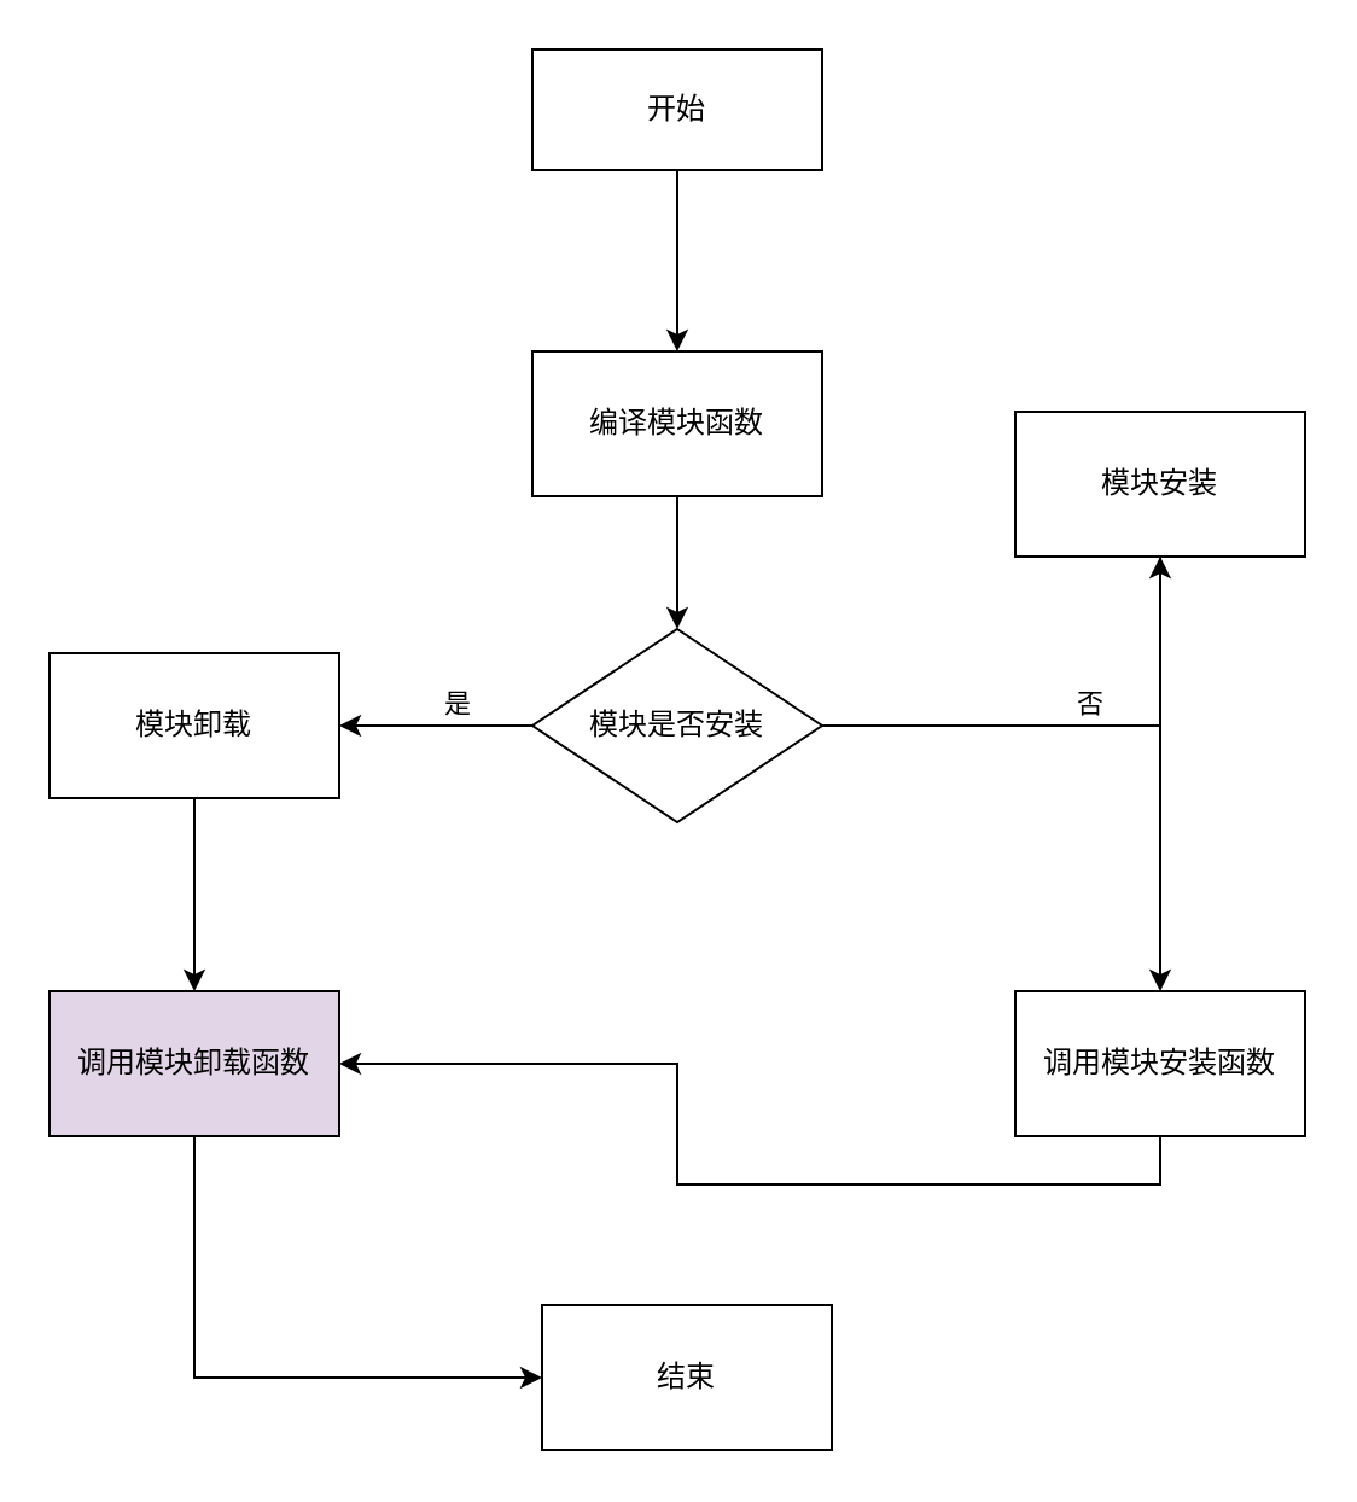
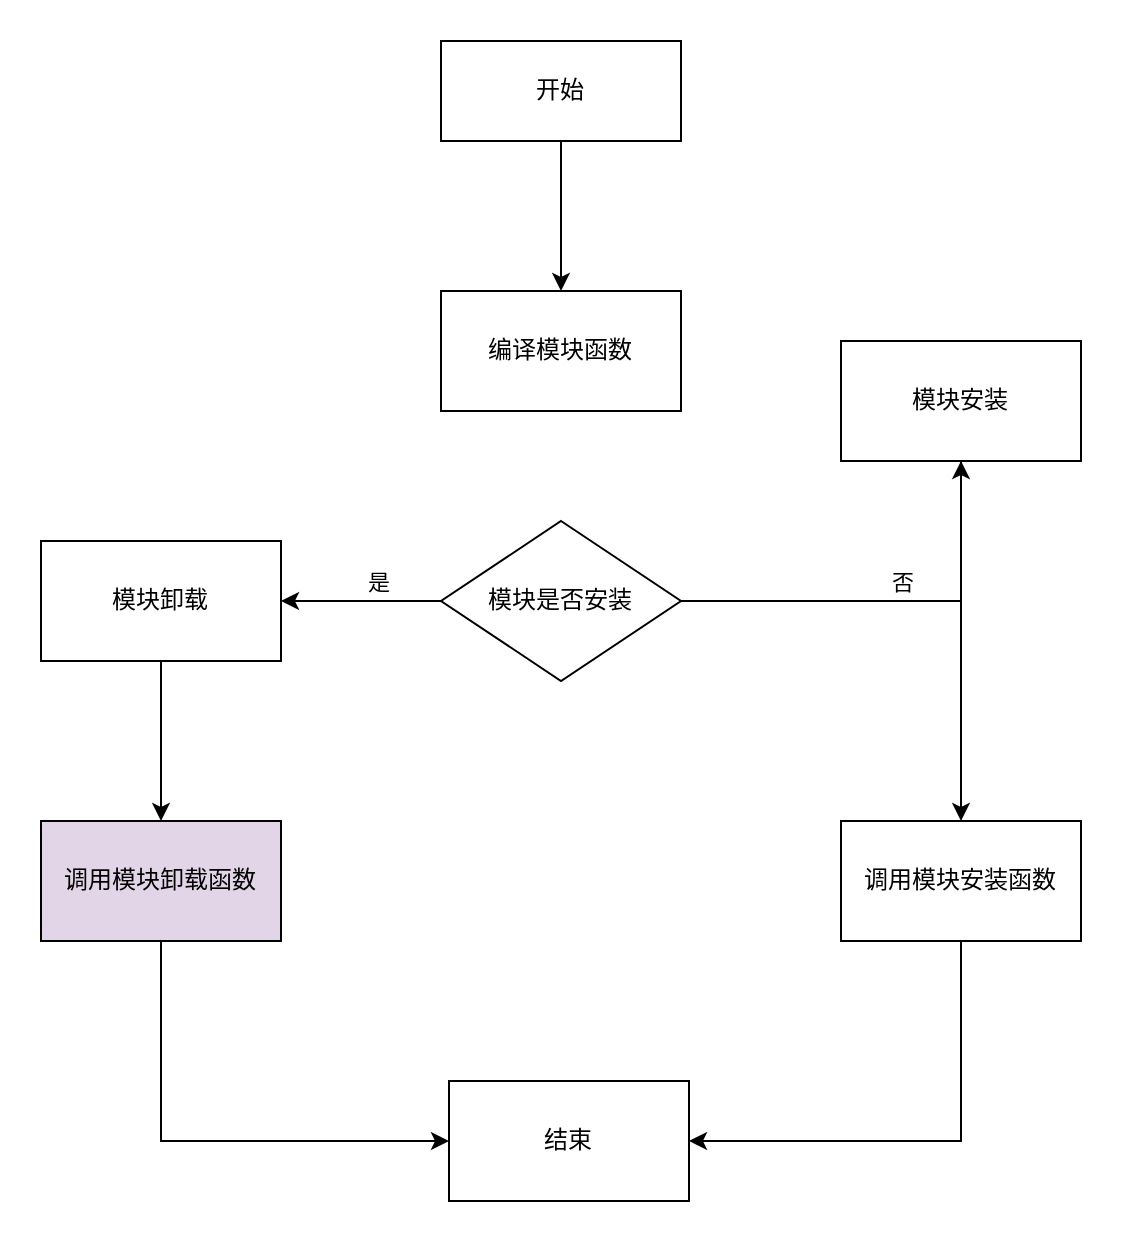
  <mxCell id="0" />
  <mxCell id="1" parent="0" />
  <mxCell id="2" value="" style="edgeStyle=orthogonalEdgeStyle;rounded=0;orthogonalLoop=1;jettySize=auto;html=1;" edge="1" parent="1" source="3" target="18"><mxGeometry relative="1" as="geometry" /></mxCell>
  <mxCell id="3" value="开始" style="rounded=0;whiteSpace=wrap;html=1;" vertex="1" parent="1"><mxGeometry x="220" y="20" width="120" height="50" as="geometry" /></mxCell>
  <mxCell id="4" value="" style="edgeStyle=orthogonalEdgeStyle;rounded=0;orthogonalLoop=1;jettySize=auto;html=1;" edge="1" parent="1" source="8" target="10"><mxGeometry relative="1" as="geometry" /></mxCell>
  <mxCell id="5" value="是" style="edgeLabel;html=1;align=center;verticalAlign=middle;resizable=0;points=[];" vertex="1" connectable="0" parent="4"><mxGeometry x="-0.2" y="3" relative="1" as="geometry"><mxPoint y="-13" as="offset" /></mxGeometry></mxCell>
  <mxCell id="6" value="" style="edgeStyle=orthogonalEdgeStyle;rounded=0;orthogonalLoop=1;jettySize=auto;html=1;" edge="1" parent="1" source="8" target="14"><mxGeometry relative="1" as="geometry" /></mxCell>
  <mxCell id="7" value="否" style="edgeLabel;html=1;align=center;verticalAlign=middle;resizable=0;points=[];" vertex="1" connectable="0" parent="6"><mxGeometry x="0.075" y="-1" relative="1" as="geometry"><mxPoint x="-3" y="-11" as="offset" /></mxGeometry></mxCell>
  <mxCell id="8" value="模块是否安装" style="rhombus;whiteSpace=wrap;html=1;" vertex="1" parent="1"><mxGeometry x="220" y="260" width="120" height="80" as="geometry" /></mxCell>
  <mxCell id="9" value="" style="edgeStyle=orthogonalEdgeStyle;rounded=0;orthogonalLoop=1;jettySize=auto;html=1;" edge="1" parent="1" source="10" target="12"><mxGeometry relative="1" as="geometry" /></mxCell>
  <mxCell id="10" value="模块卸载" style="whiteSpace=wrap;html=1;" vertex="1" parent="1"><mxGeometry x="20" y="270" width="120" height="60" as="geometry" /></mxCell>
  <mxCell id="11" style="edgeStyle=orthogonalEdgeStyle;rounded=0;orthogonalLoop=1;jettySize=auto;html=1;entryX=0;entryY=0.5;entryDx=0;entryDy=0;exitX=0.5;exitY=1;exitDx=0;exitDy=0;" edge="1" parent="1" source="12" target="19"><mxGeometry relative="1" as="geometry" /></mxCell>
  <mxCell id="12" value="调用模块卸载函数" style="whiteSpace=wrap;html=1;fillColor=#e1d5e7;" vertex="1" parent="1"><mxGeometry x="20" y="410" width="120" height="60" as="geometry" /></mxCell>
  <mxCell id="13" value="" style="edgeStyle=orthogonalEdgeStyle;rounded=0;orthogonalLoop=1;jettySize=auto;html=1;" edge="1" parent="1" source="14" target="16"><mxGeometry relative="1" as="geometry" /></mxCell>
  <mxCell id="14" value="模块安装" style="whiteSpace=wrap;html=1;" vertex="1" parent="1"><mxGeometry x="420" y="170" width="120" height="60" as="geometry" /></mxCell>
- <mxCell id="15" style="edgeStyle=orthogonalEdgeStyle;rounded=0;orthogonalLoop=1;jettySize=auto;html=1;exitX=0.5;exitY=1;exitDx=0;exitDy=0;" edge="1" parent="1" source="16" target="12"><mxGeometry relative="1" as="geometry" /></mxCell>
+ <mxCell id="15" style="edgeStyle=orthogonalEdgeStyle;rounded=0;orthogonalLoop=1;jettySize=auto;html=1;exitX=0.5;exitY=1;exitDx=0;exitDy=0;entryX=1;entryY=0.5;entryDx=0;entryDy=0;" edge="1" parent="1" source="16" target="19"><mxGeometry relative="1" as="geometry" /></mxCell>
  <mxCell id="16" value="调用模块安装函数" style="whiteSpace=wrap;html=1;" vertex="1" parent="1"><mxGeometry x="420" y="410" width="120" height="60" as="geometry" /></mxCell>
- <mxCell id="17" style="edgeStyle=orthogonalEdgeStyle;rounded=0;orthogonalLoop=1;jettySize=auto;html=1;entryX=0.5;entryY=0;entryDx=0;entryDy=0;" edge="1" parent="1" source="18" target="8"><mxGeometry relative="1" as="geometry" /></mxCell>
  <mxCell id="18" value="编译模块函数" style="whiteSpace=wrap;html=1;rounded=0;" vertex="1" parent="1"><mxGeometry x="220" y="145" width="120" height="60" as="geometry" /></mxCell>
  <mxCell id="19" value="结束" style="whiteSpace=wrap;html=1;" vertex="1" parent="1"><mxGeometry x="224" y="540" width="120" height="60" as="geometry" /></mxCell>
